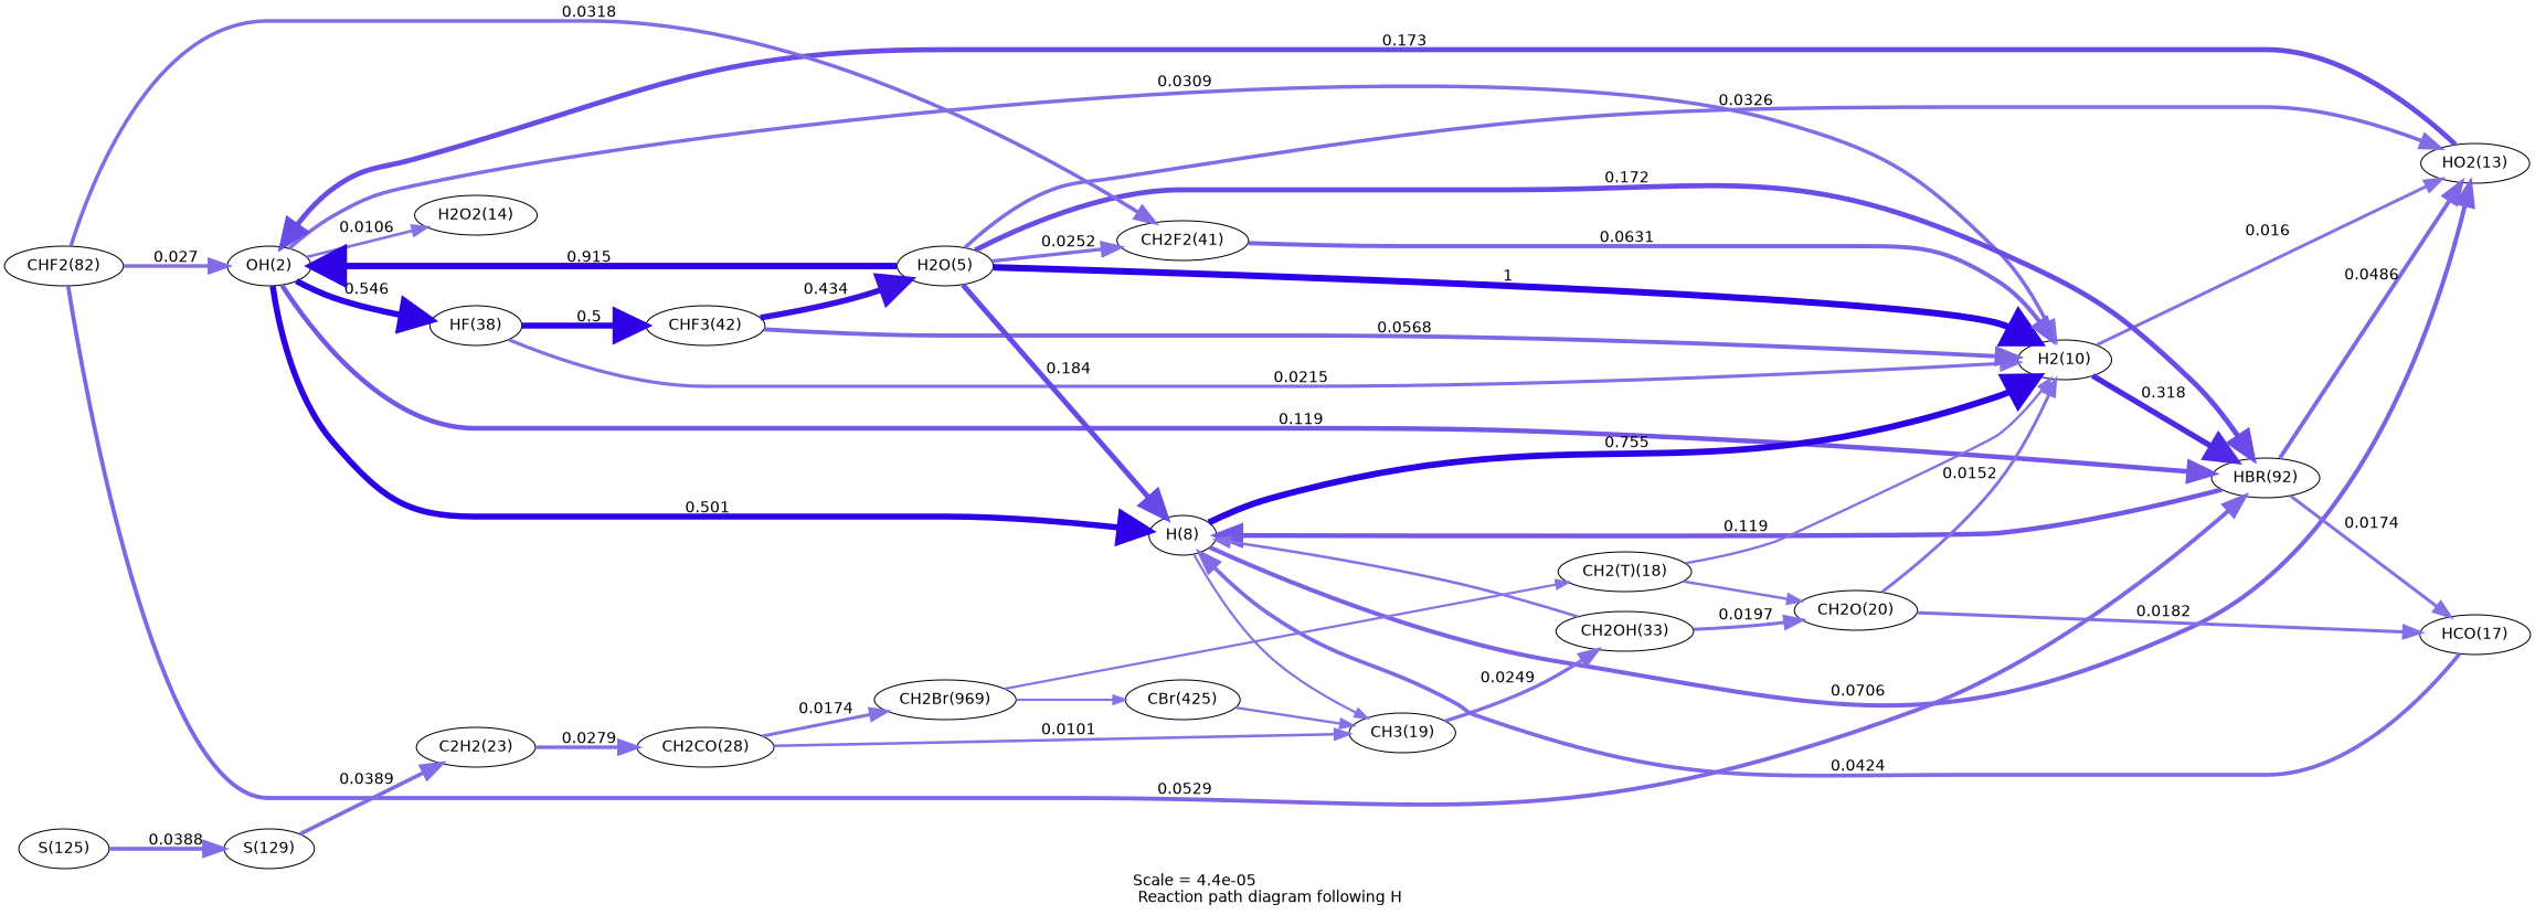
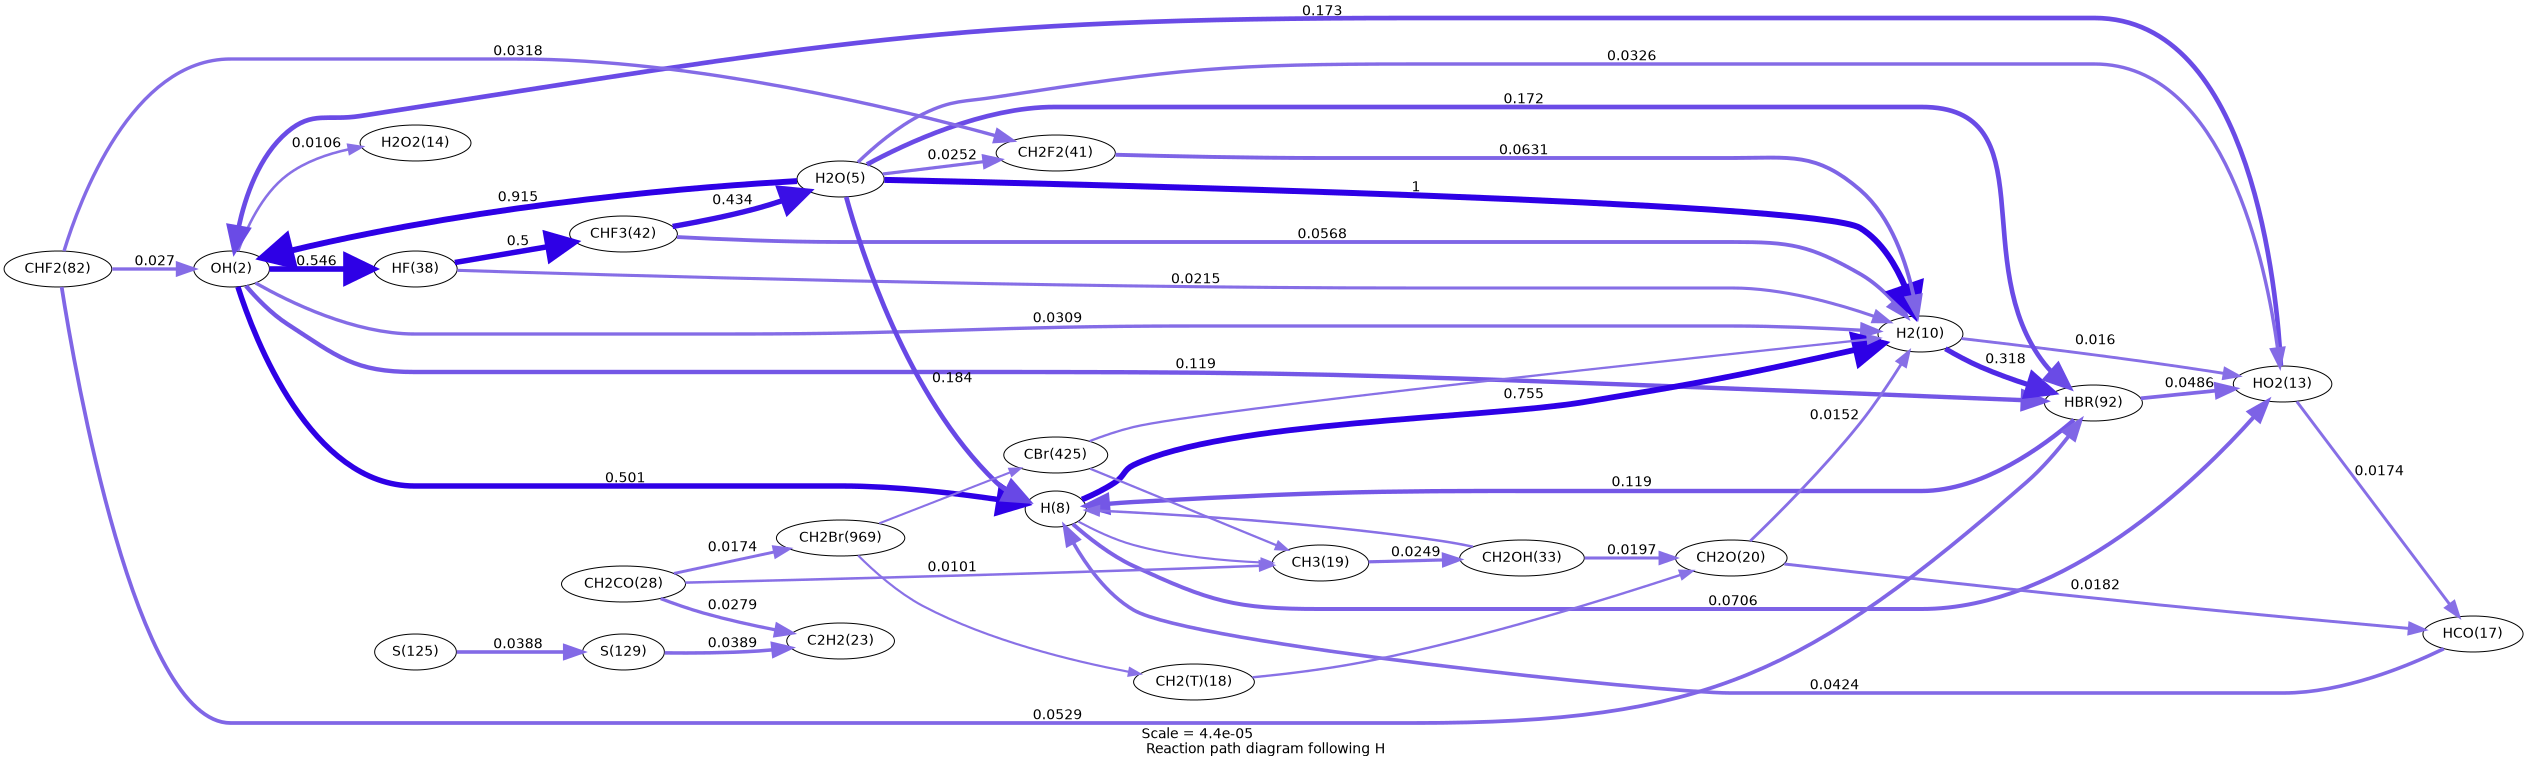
  digraph {
    fontname=Helvetica
    label="Scale = 4.4e-05\l Reaction path diagram following H"
    rankdir=LR
    node [fontname=Helvetica]
    edge [arrowsize=2.74 color="0.7, 0.506, 0.9" fontname=Helvetica penwidth=5.48]
    n1 [label="OH(2)"]
    n2 [label="H(8)"]
    n3 [label="H2(10)"]
    n4 [label="HBR(92)"]
    n5 [label="H2O2(14)"]
    n6 [label="HF(38)"]
    n7 [label="HO2(13)"]
    n8 [label="CH3(19)"]
    n9 [label="HCO(17)"]
    n10 [label="CHF3(42)"]
    n11 [label="CH2OH(33)"]
    n12 [label="H2O(5)"]
    n13 [label="CH2F2(41)"]
    n14 [label="CH2O(20)"]
    n15 [label="CHF2(82)"]
    n16 [label="CH2(T)(18)"]
    n17 [label="CH2Br(969)"]
    n18 [label="CBr(425)"]
    n19 [label="CH2CO(28)"]
    n20 [label="C2H2(23)"]
    n21 [label="S(129)"]
    n22 [label="S(125)"]
    n1 -> n2 [color="0.7, 1, 0.9" label=" 0.501"]
    n1 -> n3 [arrowsize=1.69 color="0.7, 0.531, 0.9" label=" 0.0309" penwidth=3.38]
    n1 -> n4 [arrowsize=2.2 color="0.7, 0.619, 0.9" label=" 0.119" penwidth=4.39]
    n1 -> n5 [arrowsize=1.28 color="0.7, 0.511, 0.9" label=" 0.0106" penwidth=2.57]
    n1 -> n6 [arrowsize=2.77 color="0.7, 1.05, 0.9" label=" 0.546" penwidth=5.54]
    n2 -> n3 [arrowsize=2.89 color="0.7, 1.25, 0.9" label=" 0.755" penwidth=5.79]
    n2 -> n7 [arrowsize=2 color="0.7, 0.571, 0.9" label=" 0.0706" penwidth=4]
    n2 -> n8 [arrowsize=1.07 penwidth=2.14]
    n3 -> n4 [arrowsize=2.57 color="0.7, 0.818, 0.9" label=" 0.318" penwidth=5.14]
    n3 -> n7 [arrowsize=1.44 color="0.7, 0.516, 0.9" label=" 0.016" penwidth=2.88]
    n4 -> n2 [arrowsize=2.2 color="0.7, 0.619, 0.9" label=" 0.119" penwidth=4.39]
    n4 -> n7 [arrowsize=1.86 color="0.7, 0.549, 0.9" label=" 0.0486" penwidth=3.72]
-   n4 -> n9 [arrowsize=1.47 color="0.7, 0.517, 0.9" label=" 0.0174" penwidth=2.94]
+   n7 -> n9 [arrowsize=1.47 color="0.7, 0.517, 0.9" label=" 0.0174" penwidth=2.94]
    n6 -> n3 [arrowsize=1.55 color="0.7, 0.522, 0.9" label=" 0.0215" penwidth=3.1]
    n6 -> n10 [color="0.7, 1, 0.9" label=" 0.5"]
    n7 -> n1 [arrowsize=2.34 color="0.7, 0.673, 0.9" label=" 0.173" penwidth=4.68]
    n8 -> n11 [arrowsize=1.61 color="0.7, 0.525, 0.9" label=" 0.0249" penwidth=3.21]
    n9 -> n2 [arrowsize=1.81 color="0.7, 0.542, 0.9" label=" 0.0424" penwidth=3.61]
    n10 -> n3 [arrowsize=1.92 color="0.7, 0.557, 0.9" label=" 0.0568" penwidth=3.83]
    n10 -> n12 [arrowsize=2.69 color="0.7, 0.934, 0.9" label=" 0.434" penwidth=5.37]
    n11 -> n2 [arrowsize=1.25 color="0.7, 0.51, 0.9" penwidth=2.5]
    n11 -> n14 [arrowsize=1.52 color="0.7, 0.52, 0.9" label=" 0.0197" penwidth=3.03]
    n12 -> n1 [arrowsize=2.97 color="0.7, 1.42, 0.9" label=" 0.915" penwidth=5.93]
    n12 -> n2 [arrowsize=2.36 color="0.7, 0.684, 0.9" label=" 0.184" penwidth=4.72]
    n12 -> n3 [arrowsize=3 color="0.7, 1.5, 0.9" label=" 1" penwidth=6]
    n12 -> n4 [arrowsize=2.33 color="0.7, 0.672, 0.9" label=" 0.172" penwidth=4.67]
    n12 -> n7 [arrowsize=1.71 color="0.7, 0.533, 0.9" label=" 0.0326" penwidth=3.42]
    n12 -> n13 [arrowsize=1.61 color="0.7, 0.525, 0.9" label=" 0.0252" penwidth=3.22]
    n13 -> n3 [arrowsize=1.96 color="0.7, 0.563, 0.9" label=" 0.0631" penwidth=3.91]
    n14 -> n3 [arrowsize=1.42 color="0.7, 0.515, 0.9" label=" 0.0152" penwidth=2.84]
    n14 -> n9 [arrowsize=1.49 color="0.7, 0.518, 0.9" label=" 0.0182" penwidth=2.97]
    n15 -> n1 [arrowsize=1.64 color="0.7, 0.527, 0.9" label=" 0.027" penwidth=3.27]
    n15 -> n4 [arrowsize=1.89 color="0.7, 0.553, 0.9" label=" 0.0529" penwidth=3.78]
    n15 -> n13 [arrowsize=1.7 color="0.7, 0.532, 0.9" label=" 0.0318" penwidth=3.4]
-   n16 -> n3 [arrowsize=1.15 color="0.7, 0.507, 0.9" penwidth=2.3]
+   n18 -> n3 [arrowsize=1.15 color="0.7, 0.507, 0.9" penwidth=2.3]
    n16 -> n14 [arrowsize=1.2 color="0.7, 0.508, 0.9" penwidth=2.39]
    n17 -> n16 [arrowsize=1.08 penwidth=2.17]
    n17 -> n18 [arrowsize=1.05 penwidth=2.1]
    n18 -> n8 [arrowsize=1.13 color="0.7, 0.507, 0.9" penwidth=2.26]
    n19 -> n8 [arrowsize=1.26 color="0.7, 0.51, 0.9" label=" 0.0101" penwidth=2.53]
    n19 -> n17 [arrowsize=1.47 color="0.7, 0.517, 0.9" label=" 0.0174" penwidth=2.94]
-   n20 -> n19 [arrowsize=1.65 color="0.7, 0.528, 0.9" label=" 0.0279" penwidth=3.3]
+   n19 -> n20 [arrowsize=1.65 color="0.7, 0.528, 0.9" label=" 0.0279" penwidth=3.3]
    n21 -> n20 [arrowsize=1.77 color="0.7, 0.539, 0.9" label=" 0.0389" penwidth=3.55]
    n22 -> n21 [arrowsize=1.77 color="0.7, 0.539, 0.9" label=" 0.0388" penwidth=3.55]
  }
